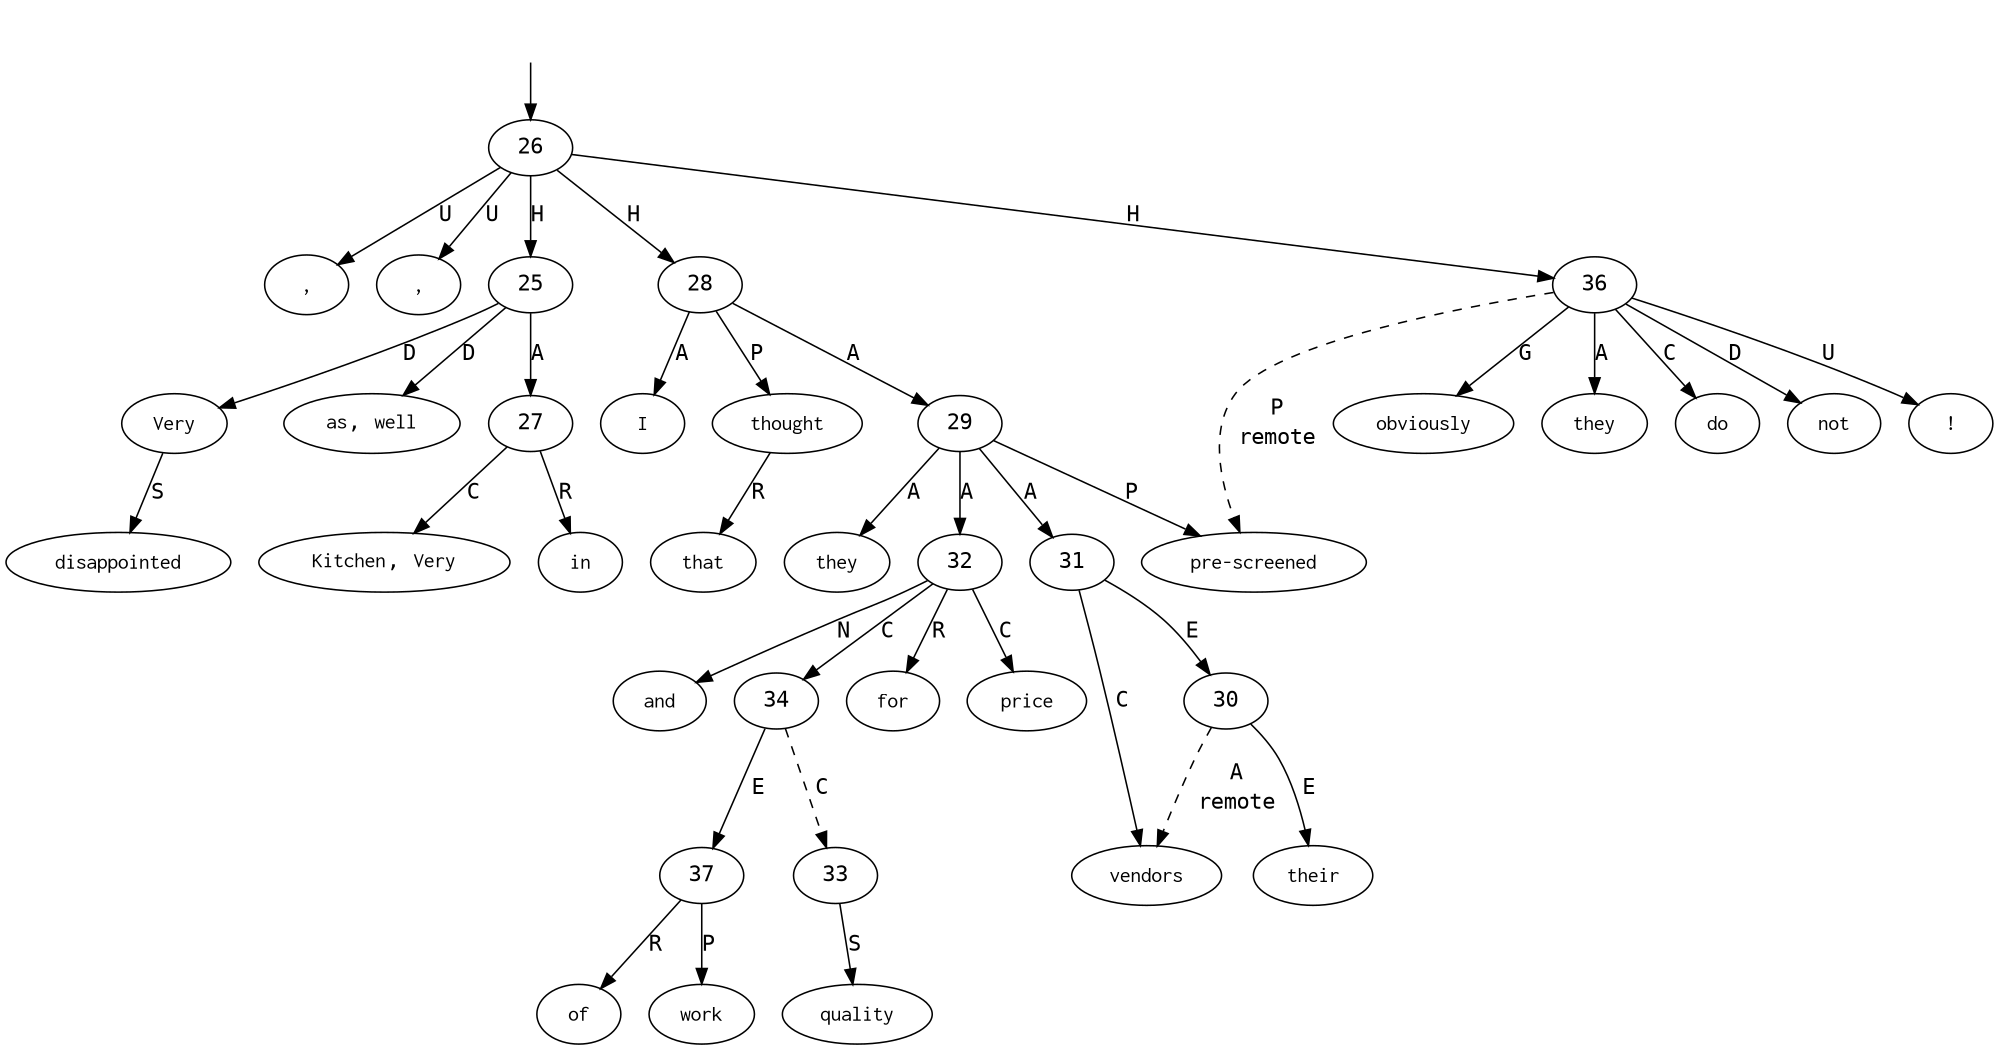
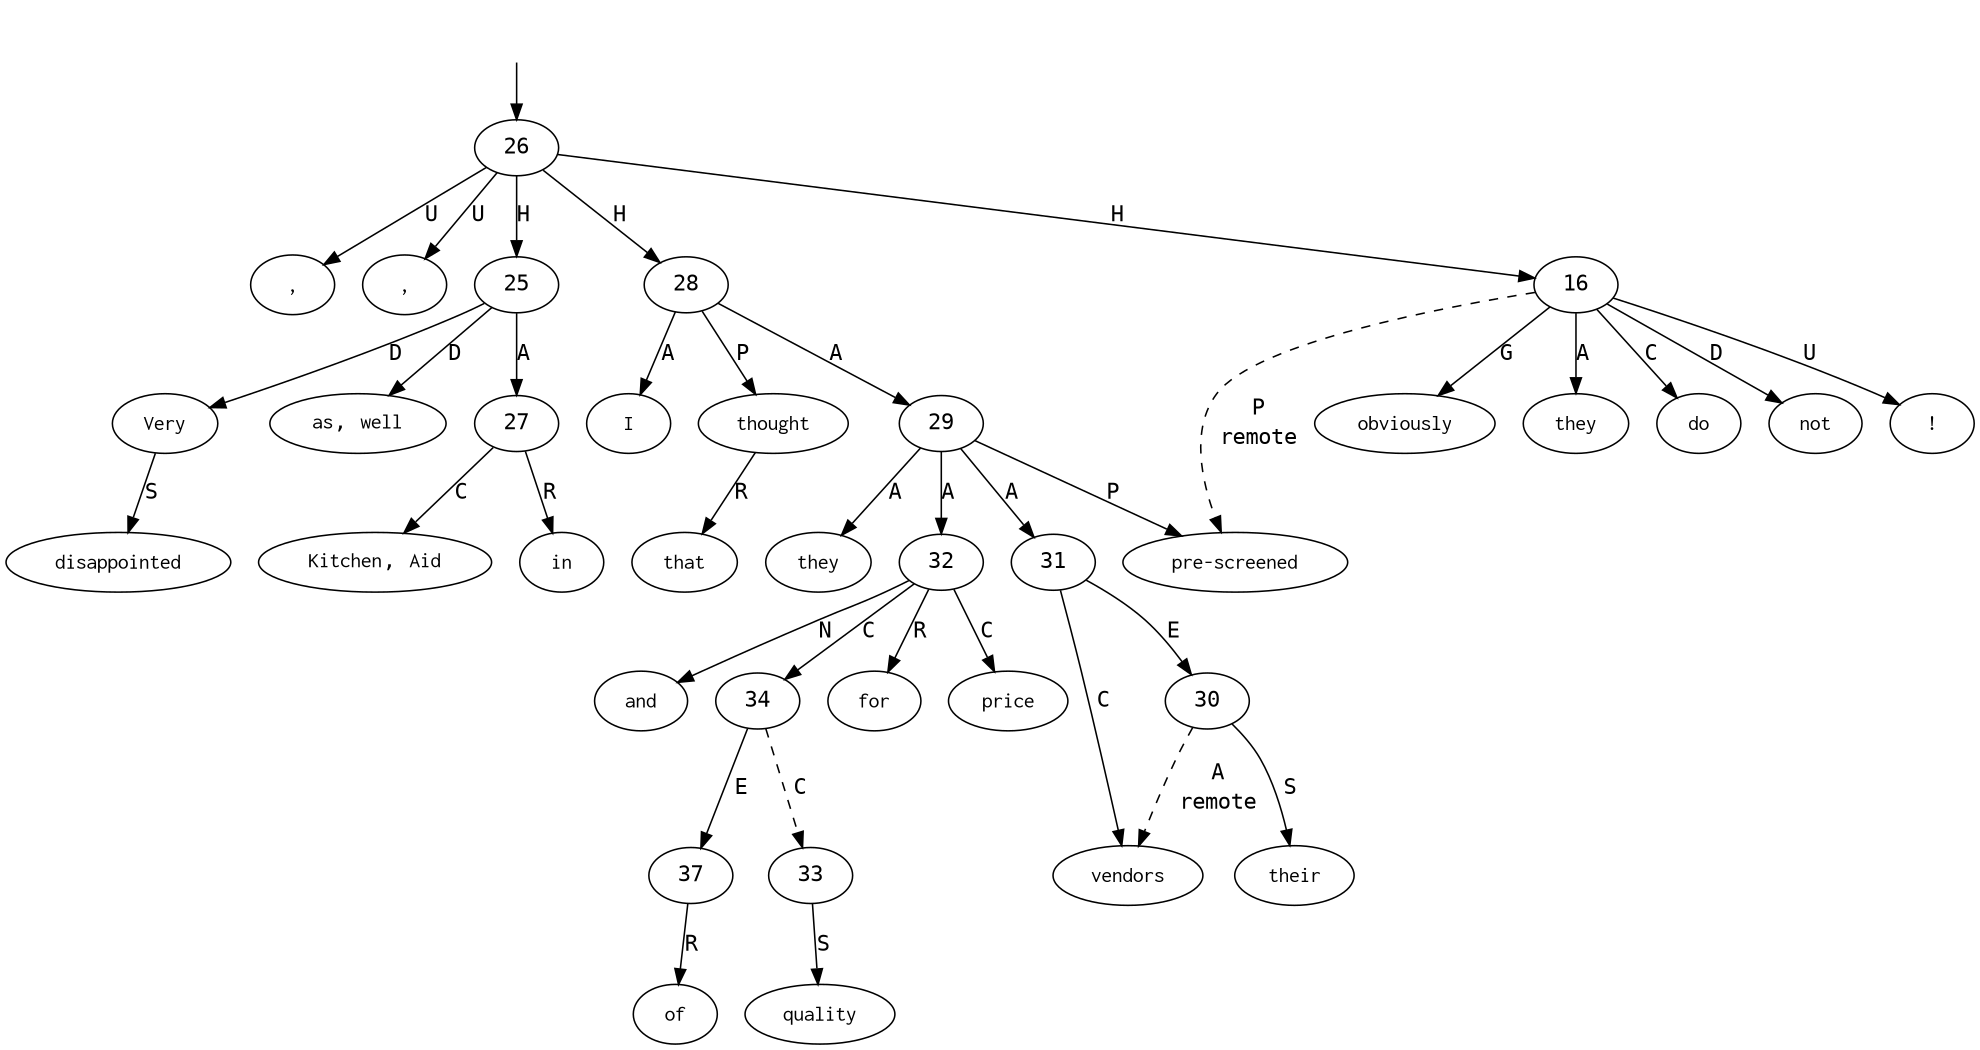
  digraph {
    fontname="DejaVu Sans Mono"
    node [fontname="DejaVu Sans Mono" shape=oval]
    edge [fontname="DejaVu Sans Mono"]
    top [style=invis shape=""]
    26 [shape=""]
    n3 [label=<<table align="center" border="0" cellspacing="0"><tr><td colspan="2"><font face="Courier">,</font></td></tr></table>>]
    n4 [label=<<table align="center" border="0" cellspacing="0"><tr><td colspan="2"><font face="Courier">,</font></td></tr></table>>]
    25 [shape=""]
    28 [shape=""]
-   36 [shape=""]
+   36 [label=16 shape=""]
    n8 [label=<<table align="center" border="0" cellspacing="0"><tr><td colspan="2"><font face="Courier">Very</font></td></tr></table>>]
    n9 [label=<<table align="center" border="0" cellspacing="0"><tr><td colspan="2"><font face="Courier">as</font>,&nbsp;<font face="Courier">well</font></td></tr></table>>]
    27 [shape=""]
    n11 [label=<<table align="center" border="0" cellspacing="0"><tr><td colspan="2"><font face="Courier">I</font></td></tr></table>>]
    n12 [label=<<table align="center" border="0" cellspacing="0"><tr><td colspan="2"><font face="Courier">thought</font></td></tr></table>>]
    29 [shape=""]
    n14 [label=<<table align="center" border="0" cellspacing="0"><tr><td colspan="2"><font face="Courier">pre-screened</font></td></tr></table>>]
    n15 [label=<<table align="center" border="0" cellspacing="0"><tr><td colspan="2"><font face="Courier">obviously</font></td></tr></table>>]
    n16 [label=<<table align="center" border="0" cellspacing="0"><tr><td colspan="2"><font face="Courier">they</font></td></tr></table>>]
    n17 [label=<<table align="center" border="0" cellspacing="0"><tr><td colspan="2"><font face="Courier">do</font></td></tr></table>>]
    n18 [label=<<table align="center" border="0" cellspacing="0"><tr><td colspan="2"><font face="Courier">not</font></td></tr></table>>]
    n19 [label=<<table align="center" border="0" cellspacing="0"><tr><td colspan="2"><font face="Courier">!</font></td></tr></table>>]
    n20 [label=<<table align="center" border="0" cellspacing="0"><tr><td colspan="2"><font face="Courier">disappointed</font></td></tr></table>>]
    n21 [label=<<table align="center" border="0" cellspacing="0"><tr><td colspan="2"><font face="Courier">in</font></td></tr></table>>]
-   n22 [label=<<table align="center" border="0" cellspacing="0"><tr><td colspan="2"><font face="Courier">Kitchen</font>,&nbsp;<font face="Courier">Very</font></td></tr></table>>]
+   n22 [label=<<table align="center" border="0" cellspacing="0"><tr><td colspan="2"><font face="Courier">Kitchen</font>,&nbsp;<font face="Courier">Aid</font></td></tr></table>>]
    n23 [label=<<table align="center" border="0" cellspacing="0"><tr><td colspan="2"><font face="Courier">that</font></td></tr></table>>]
    n24 [label=<<table align="center" border="0" cellspacing="0"><tr><td colspan="2"><font face="Courier">they</font></td></tr></table>>]
    n25 [label=<<table align="center" border="0" cellspacing="0"><tr><td colspan="2"><font face="Courier">their</font></td></tr></table>>]
    n26 [label=<<table align="center" border="0" cellspacing="0"><tr><td colspan="2"><font face="Courier">vendors</font></td></tr></table>>]
    n27 [label=<<table align="center" border="0" cellspacing="0"><tr><td colspan="2"><font face="Courier">for</font></td></tr></table>>]
    n28 [label=<<table align="center" border="0" cellspacing="0"><tr><td colspan="2"><font face="Courier">price</font></td></tr></table>>]
    n29 [label=<<table align="center" border="0" cellspacing="0"><tr><td colspan="2"><font face="Courier">and</font></td></tr></table>>]
    n30 [label=<<table align="center" border="0" cellspacing="0"><tr><td colspan="2"><font face="Courier">quality</font></td></tr></table>>]
    n31 [label=<<table align="center" border="0" cellspacing="0"><tr><td colspan="2"><font face="Courier">of</font></td></tr></table>>]
-   n32 [label=<<table align="center" border="0" cellspacing="0"><tr><td colspan="2"><font face="Courier">work</font></td></tr></table>>]
    32 [shape=""]
    31 [shape=""]
    34 [shape=""]
    30 [shape=""]
    33 [shape=""]
    n38 [label=37 shape=""]
    top -> 26
    26 -> n3 [label=U]
    26 -> n4 [label=U]
    26 -> 25 [label=H]
    26 -> 28 [label=H]
    26 -> 36 [label=H]
    25 -> n8 [label=D]
    25 -> n9 [label=D]
    25 -> 27 [label=A]
    28 -> n11 [label=A]
    28 -> n12 [label=P]
    28 -> 29 [label=A]
    36 -> n14 [label=<<table align="center" border="0" cellspacing="0"><tr><td colspan="1">P</td></tr><tr><td>remote</td></tr></table>> style=dashed]
    36 -> n15 [label=G]
    36 -> n16 [label=A]
    36 -> n17 [label=C]
    36 -> n18 [label=D]
    36 -> n19 [label=U]
    n8 -> n20 [label=S]
    27 -> n21 [label=R]
    27 -> n22 [label=C]
    n12 -> n23 [label=R]
    29 -> n14 [label=P]
    29 -> n24 [label=A]
    29 -> 32 [label=A]
    29 -> 31 [label=A]
    32 -> n27 [label=R]
    32 -> n28 [label=C]
    32 -> n29 [label=N]
    32 -> 34 [label=C]
    31 -> n26 [label=C]
    31 -> 30 [label=E]
    34 -> 33 [label=C style=dashed]
    34 -> n38 [label=E]
-   30 -> n25 [label=E]
+   30 -> n25 [label=S]
    30 -> n26 [label=<<table align="center" border="0" cellspacing="0"><tr><td colspan="1">A</td></tr><tr><td>remote</td></tr></table>> style=dashed]
    33 -> n30 [label=S]
    n38 -> n31 [label=R]
-   n38 -> n32 [label=P]
  }
